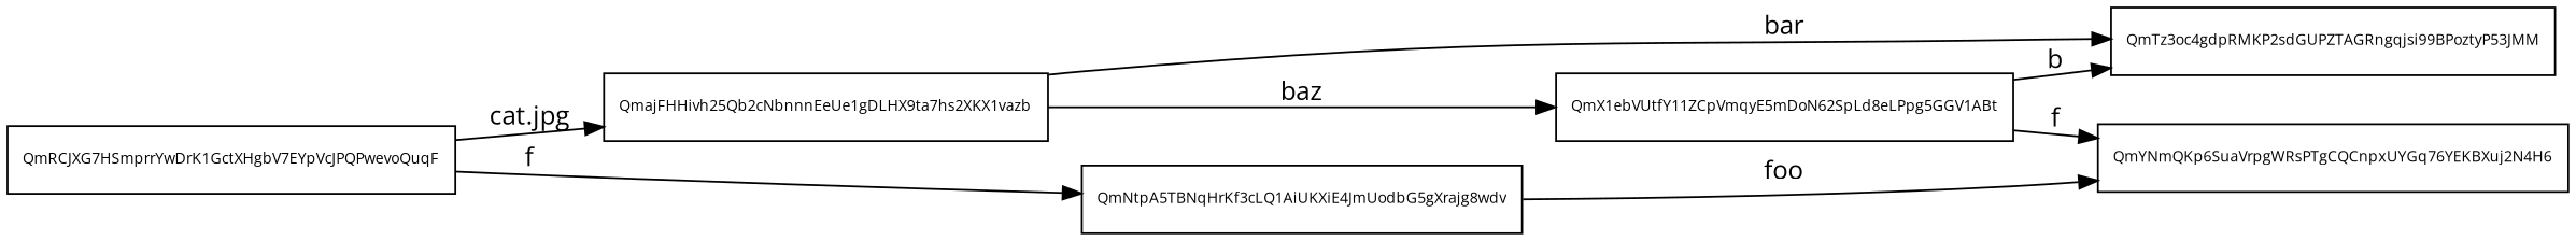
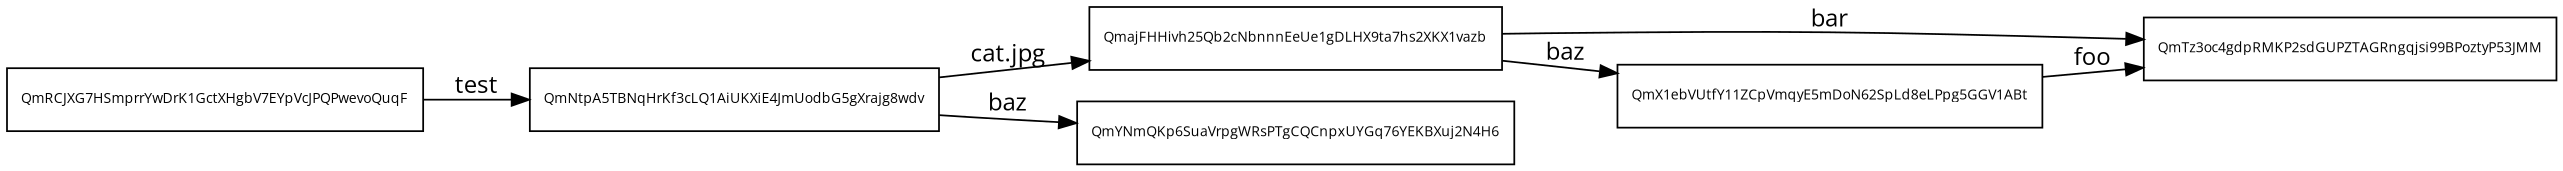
  digraph {
    fontname="Open Sans"
    rankdir=LR
    node [fontname="Open Sans" fontsize=8 shape=box]
    edge [fontname="Open Sans"]
    QmRCJXG7HSmprrYwDrK1GctXHgbV7EYpVcJPQPwevoQuqF
    QmajFHHivh25Qb2cNbnnnEeUe1gDLHX9ta7hs2XKX1vazb
    QmNtpA5TBNqHrKf3cLQ1AiUKXiE4JmUodbG5gXrajg8wdv
    QmTz3oc4gdpRMKP2sdGUPZTAGRngqjsi99BPoztyP53JMM
    QmX1ebVUtfY11ZCpVmqyE5mDoN62SpLd8eLPpg5GGV1ABt
    QmYNmQKp6SuaVrpgWRsPTgCQCnpxUYGq76YEKBXuj2N4H6
-   QmRCJXG7HSmprrYwDrK1GctXHgbV7EYpVcJPQPwevoQuqF -> QmajFHHivh25Qb2cNbnnnEeUe1gDLHX9ta7hs2XKX1vazb [label="cat.jpg"]
-   QmRCJXG7HSmprrYwDrK1GctXHgbV7EYpVcJPQPwevoQuqF -> QmNtpA5TBNqHrKf3cLQ1AiUKXiE4JmUodbG5gXrajg8wdv [label=f]
+   QmNtpA5TBNqHrKf3cLQ1AiUKXiE4JmUodbG5gXrajg8wdv -> QmajFHHivh25Qb2cNbnnnEeUe1gDLHX9ta7hs2XKX1vazb [label="cat.jpg"]
+   QmRCJXG7HSmprrYwDrK1GctXHgbV7EYpVcJPQPwevoQuqF -> QmNtpA5TBNqHrKf3cLQ1AiUKXiE4JmUodbG5gXrajg8wdv [label=test]
    QmajFHHivh25Qb2cNbnnnEeUe1gDLHX9ta7hs2XKX1vazb -> QmTz3oc4gdpRMKP2sdGUPZTAGRngqjsi99BPoztyP53JMM [label=bar]
    QmajFHHivh25Qb2cNbnnnEeUe1gDLHX9ta7hs2XKX1vazb -> QmX1ebVUtfY11ZCpVmqyE5mDoN62SpLd8eLPpg5GGV1ABt [label=baz]
-   QmNtpA5TBNqHrKf3cLQ1AiUKXiE4JmUodbG5gXrajg8wdv -> QmYNmQKp6SuaVrpgWRsPTgCQCnpxUYGq76YEKBXuj2N4H6 [label=foo]
-   QmX1ebVUtfY11ZCpVmqyE5mDoN62SpLd8eLPpg5GGV1ABt -> QmTz3oc4gdpRMKP2sdGUPZTAGRngqjsi99BPoztyP53JMM [label=b]
-   QmX1ebVUtfY11ZCpVmqyE5mDoN62SpLd8eLPpg5GGV1ABt -> QmYNmQKp6SuaVrpgWRsPTgCQCnpxUYGq76YEKBXuj2N4H6 [label=f]
+   QmNtpA5TBNqHrKf3cLQ1AiUKXiE4JmUodbG5gXrajg8wdv -> QmYNmQKp6SuaVrpgWRsPTgCQCnpxUYGq76YEKBXuj2N4H6 [label=baz]
+   QmX1ebVUtfY11ZCpVmqyE5mDoN62SpLd8eLPpg5GGV1ABt -> QmTz3oc4gdpRMKP2sdGUPZTAGRngqjsi99BPoztyP53JMM [label=foo]
  }
